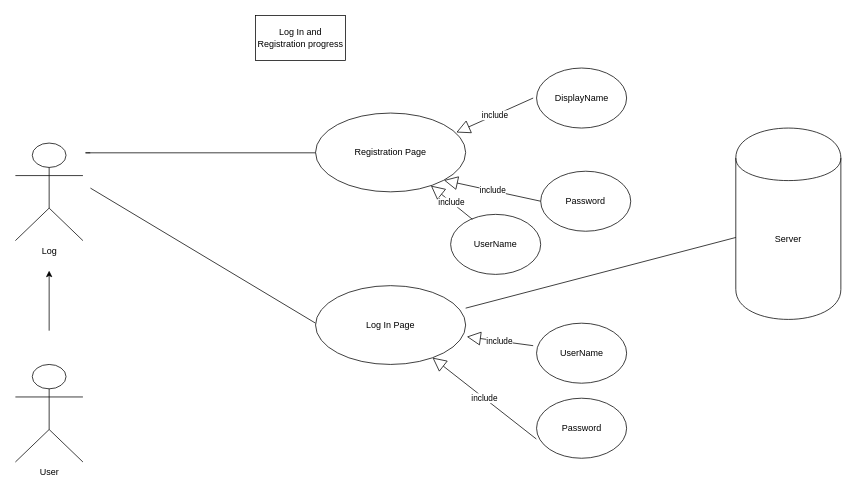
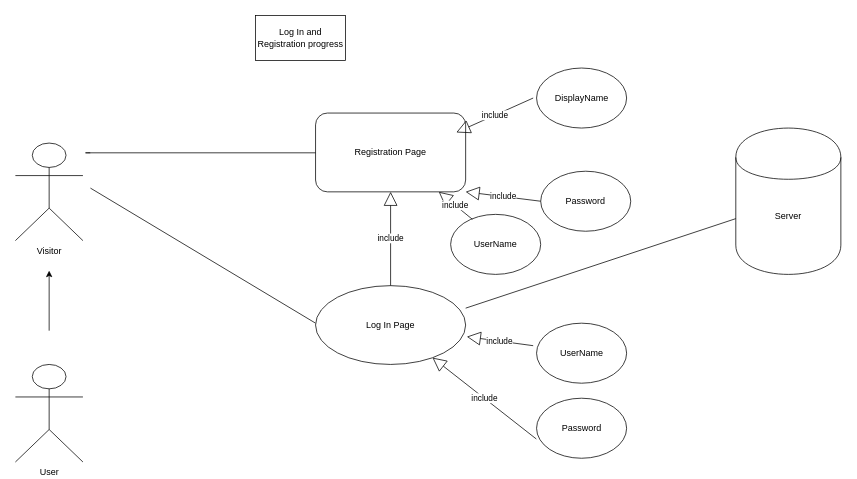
  <mxCell id="0" />
  <mxCell id="1" parent="0" />
- <mxCell id="2" value="Log" style="shape=umlActor;verticalLabelPosition=bottom;labelBackgroundColor=#ffffff;verticalAlign=top;html=1;outlineConnect=0;" vertex="1" parent="1"><mxGeometry x="20" y="190" width="90" height="130" as="geometry" /></mxCell>
+ <mxCell id="2" value="Visitor" style="shape=umlActor;verticalLabelPosition=bottom;labelBackgroundColor=#ffffff;verticalAlign=top;html=1;outlineConnect=0;" vertex="1" parent="1"><mxGeometry x="20" y="190" width="90" height="130" as="geometry" /></mxCell>
  <mxCell id="3" value="User" style="shape=umlActor;verticalLabelPosition=bottom;labelBackgroundColor=#ffffff;verticalAlign=top;html=1;outlineConnect=0;" vertex="1" parent="1"><mxGeometry x="20" y="485" width="90" height="130" as="geometry" /></mxCell>
  <mxCell id="4" value="" style="endArrow=classic;html=1;" edge="1" parent="1"><mxGeometry width="50" height="50" relative="1" as="geometry"><mxPoint x="65" y="440" as="sourcePoint" /><mxPoint x="65" y="360" as="targetPoint" /></mxGeometry></mxCell>
- <mxCell id="5" value="Registration Page" style="ellipse;whiteSpace=wrap;html=1;" vertex="1" parent="1"><mxGeometry x="420" y="150" width="200" height="105" as="geometry" /></mxCell>
- <mxCell id="6" value="Server" style="shape=cylinder;whiteSpace=wrap;html=1;boundedLbl=1;backgroundOutline=1;" vertex="1" parent="1"><mxGeometry x="980" y="170" width="140" height="255" as="geometry" /></mxCell>
+ <mxCell id="5" value="Registration Page" style="whiteSpace=wrap;html=1;rounded=1;" vertex="1" parent="1"><mxGeometry x="420" y="150" width="200" height="105" as="geometry" /></mxCell>
+ <mxCell id="6" value="Server" style="shape=cylinder;whiteSpace=wrap;html=1;boundedLbl=1;backgroundOutline=1;" vertex="1" parent="1"><mxGeometry x="980" y="170" width="140" height="195" as="geometry" /></mxCell>
  <mxCell id="7" value="DisplayName" style="ellipse;whiteSpace=wrap;html=1;" vertex="1" parent="1"><mxGeometry x="714.5" y="90" width="120" height="80" as="geometry" /></mxCell>
  <mxCell id="8" value="UserName" style="ellipse;whiteSpace=wrap;html=1;" vertex="1" parent="1"><mxGeometry x="600" y="285" width="120" height="80" as="geometry" /></mxCell>
  <mxCell id="9" value="Password" style="ellipse;whiteSpace=wrap;html=1;" vertex="1" parent="1"><mxGeometry x="720" y="227.5" width="120" height="80" as="geometry" /></mxCell>
  <mxCell id="10" value="include" style="endArrow=block;endSize=16;endFill=0;html=1;entryX=0.938;entryY=0.246;entryDx=0;entryDy=0;entryPerimeter=0;" edge="1" parent="1" target="5"><mxGeometry width="160" relative="1" as="geometry"><mxPoint x="710" y="130" as="sourcePoint" /><mxPoint x="180" y="630" as="targetPoint" /></mxGeometry></mxCell>
  <mxCell id="11" value="include" style="endArrow=block;endSize=16;endFill=0;html=1;exitX=0.241;exitY=0.082;exitDx=0;exitDy=0;exitPerimeter=0;" edge="1" parent="1" source="8" target="5"><mxGeometry width="160" relative="1" as="geometry"><mxPoint x="715" y="190" as="sourcePoint" /><mxPoint x="612.667" y="236.167" as="targetPoint" /></mxGeometry></mxCell>
  <mxCell id="12" value="include" style="endArrow=block;endSize=16;endFill=0;html=1;entryX=1;entryY=1;entryDx=0;entryDy=0;exitX=0;exitY=0.5;exitDx=0;exitDy=0;" edge="1" parent="1" source="9" target="5"><mxGeometry width="160" relative="1" as="geometry"><mxPoint x="682.5" y="342" as="sourcePoint" /><mxPoint x="580.167" y="388.167" as="targetPoint" /></mxGeometry></mxCell>
  <mxCell id="13" value="" style="endArrow=none;html=1;edgeStyle=orthogonalEdgeStyle;" edge="1" parent="1" target="5"><mxGeometry relative="1" as="geometry"><mxPoint x="120" y="203" as="sourcePoint" /><mxPoint x="270" y="254" as="targetPoint" /><Array as="points"><mxPoint x="110" y="203" /></Array></mxGeometry></mxCell>
  <mxCell id="14" value="" style="endArrow=none;html=1;" edge="1" parent="1"><mxGeometry width="50" height="50" relative="1" as="geometry"><mxPoint x="420" y="430" as="sourcePoint" /><mxPoint x="120" y="250" as="targetPoint" /></mxGeometry></mxCell>
  <mxCell id="15" value="Log In Page" style="ellipse;whiteSpace=wrap;html=1;" vertex="1" parent="1"><mxGeometry x="420" y="380" width="200" height="105" as="geometry" /></mxCell>
+ <mxCell id="16" value="include" style="endArrow=block;endSize=16;endFill=0;html=1;entryX=0.5;entryY=1;entryDx=0;entryDy=0;exitX=0.5;exitY=0;exitDx=0;exitDy=0;" edge="1" parent="1" source="15" target="5"><mxGeometry width="160" relative="1" as="geometry"><mxPoint x="629.167" y="269.333" as="sourcePoint" /><mxPoint x="500" y="241" as="targetPoint" /></mxGeometry></mxCell>
  <mxCell id="17" value="Password" style="ellipse;whiteSpace=wrap;html=1;" vertex="1" parent="1"><mxGeometry x="714.5" y="530" width="120" height="80" as="geometry" /></mxCell>
  <mxCell id="18" value="UserName" style="ellipse;whiteSpace=wrap;html=1;" vertex="1" parent="1"><mxGeometry x="714.5" y="430" width="120" height="80" as="geometry" /></mxCell>
  <mxCell id="19" value="include" style="endArrow=block;endSize=16;endFill=0;html=1;exitX=0;exitY=0.5;exitDx=0;exitDy=0;" edge="1" parent="1" target="15"><mxGeometry width="160" relative="1" as="geometry"><mxPoint x="714.167" y="584.333" as="sourcePoint" /><mxPoint x="585" y="556" as="targetPoint" /></mxGeometry></mxCell>
  <mxCell id="20" value="include" style="endArrow=block;endSize=16;endFill=0;html=1;entryX=1.008;entryY=0.648;entryDx=0;entryDy=0;entryPerimeter=0;" edge="1" parent="1" target="15"><mxGeometry width="160" relative="1" as="geometry"><mxPoint x="710" y="460" as="sourcePoint" /><mxPoint x="591" y="456" as="targetPoint" /></mxGeometry></mxCell>
  <mxCell id="21" value="" style="endArrow=none;html=1;" edge="1" parent="1" source="6"><mxGeometry width="50" height="50" relative="1" as="geometry"><mxPoint x="430" y="440" as="sourcePoint" /><mxPoint x="620" y="410" as="targetPoint" /></mxGeometry></mxCell>
  <mxCell id="22" value="Log In and Registration progress" style="rounded=0;whiteSpace=wrap;html=1;" vertex="1" parent="1"><mxGeometry x="340" y="20" width="120" height="60" as="geometry" /></mxCell>
